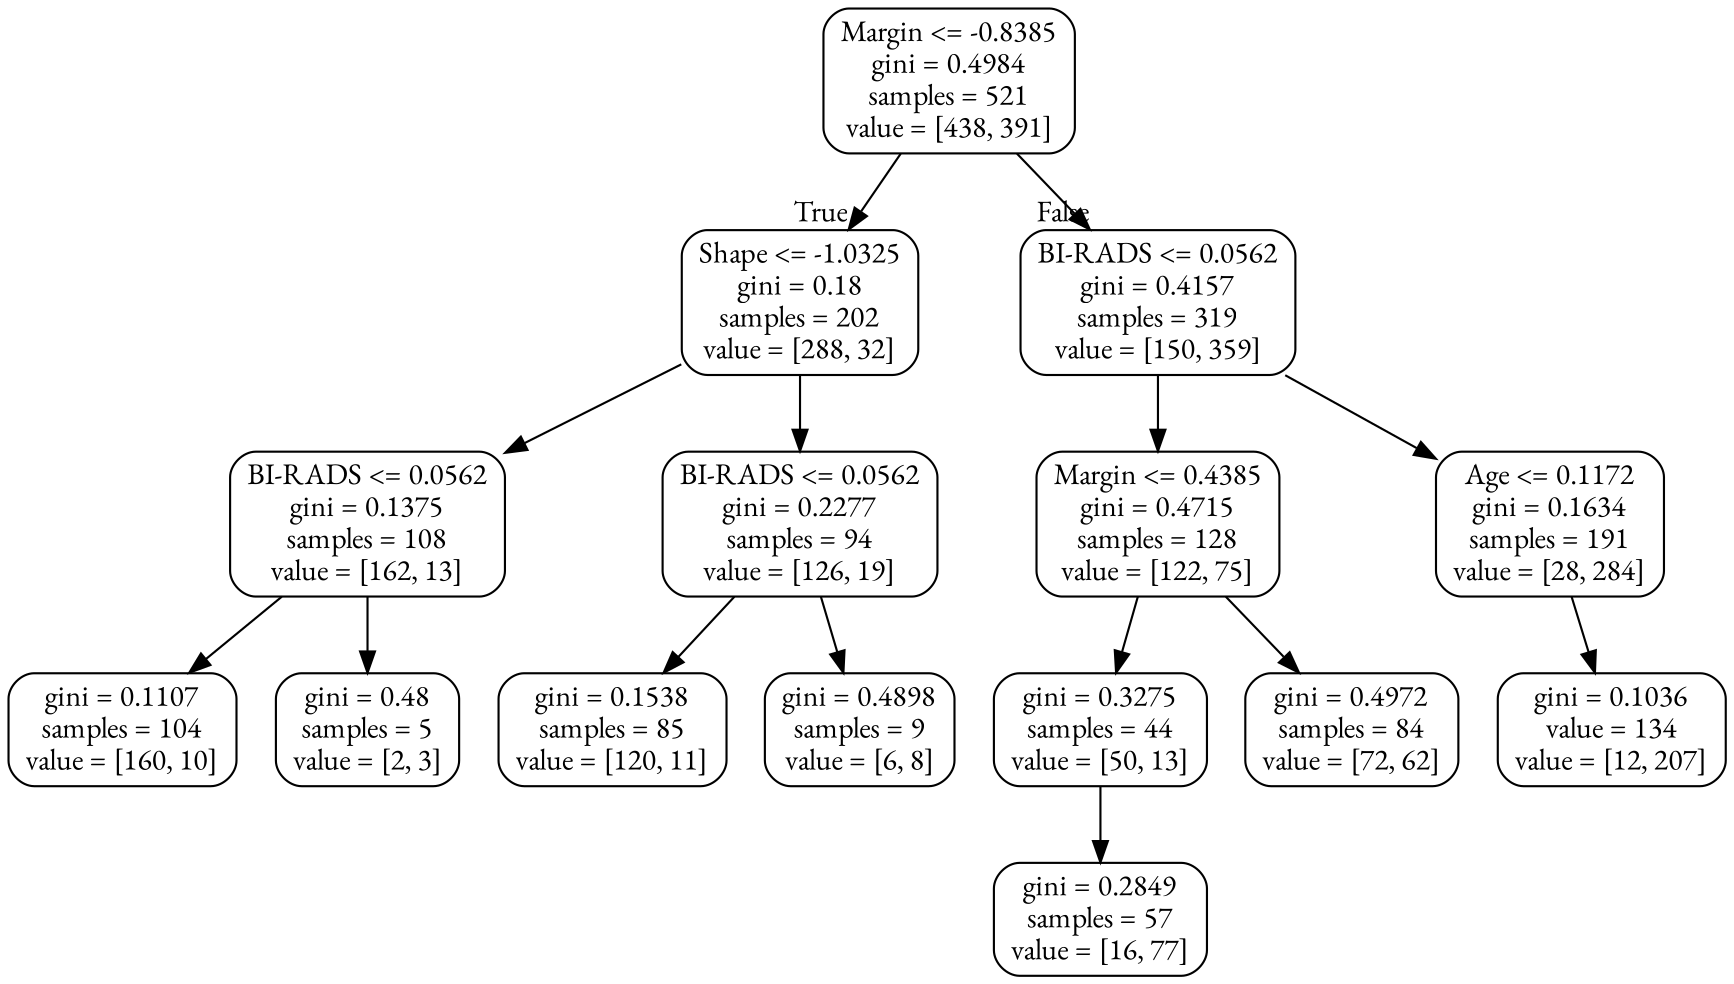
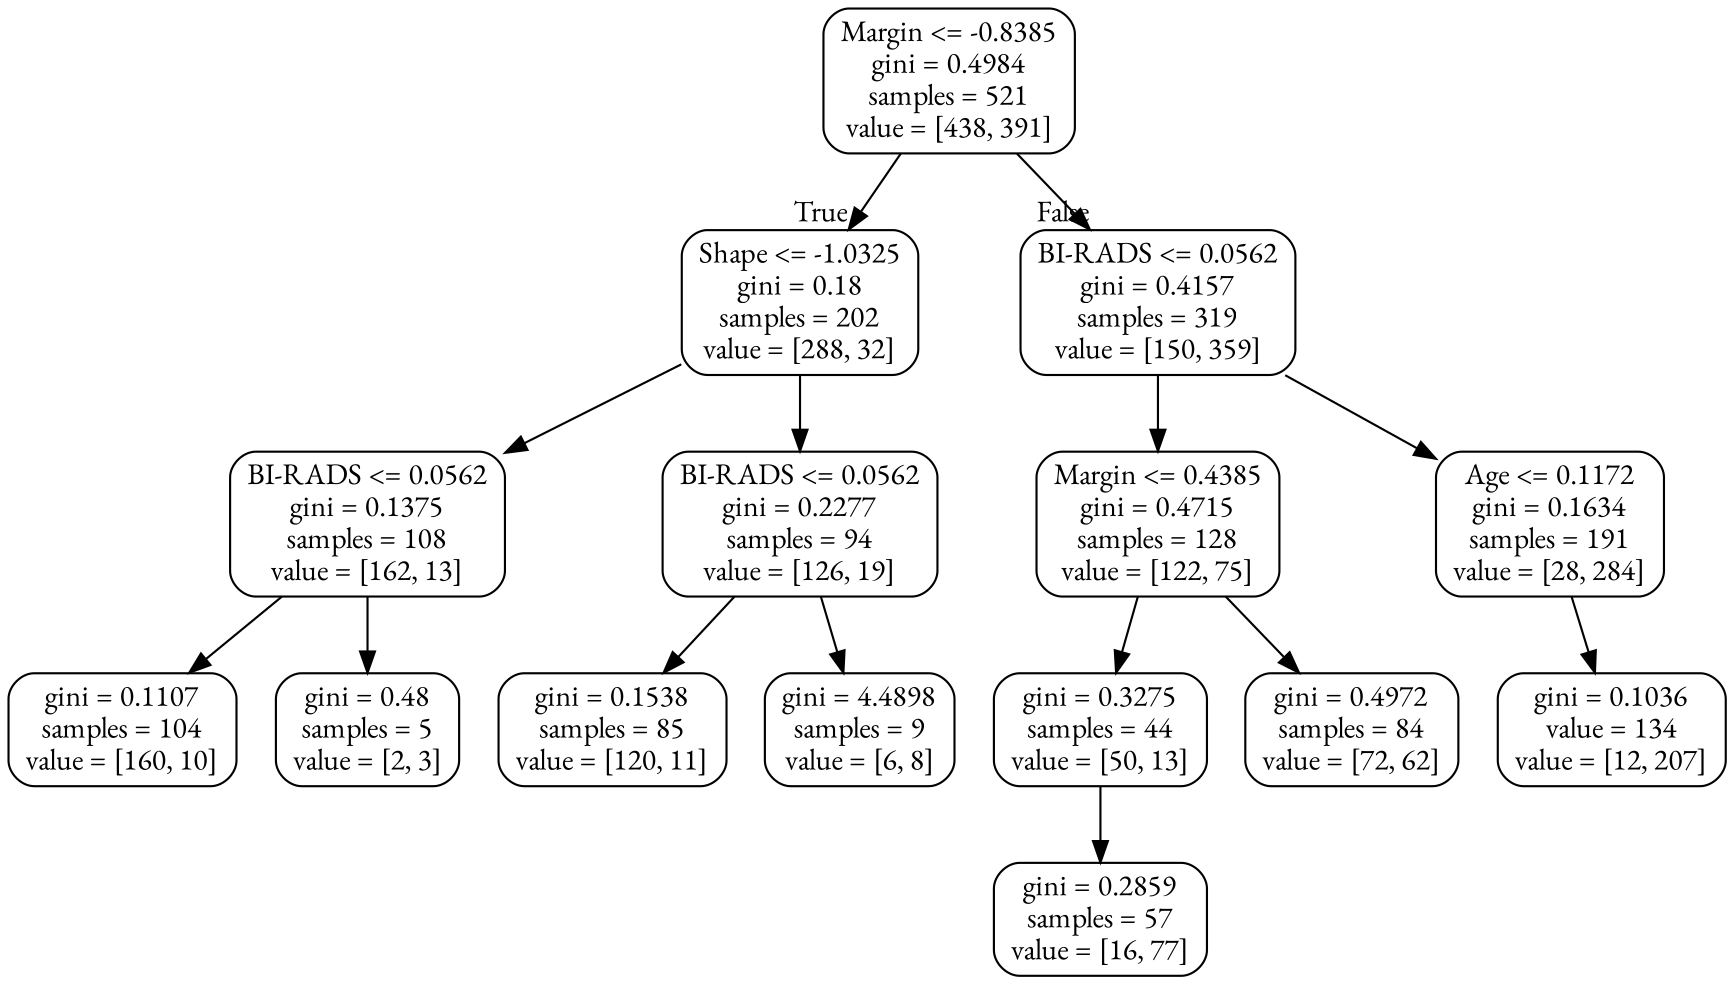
  digraph {
    fontname="EB Garamond"
    node [color=black fontname="EB Garamond" shape=box style=rounded]
    edge [fontname="EB Garamond"]
    n1 [label="Margin <= -0.8385\ngini = 0.4984\nsamples = 521\nvalue = [438, 391]"]
    n2 [label="Shape <= -1.0325\ngini = 0.18\nsamples = 202\nvalue = [288, 32]"]
    n3 [label="BI-RADS <= 0.0562\ngini = 0.4157\nsamples = 319\nvalue = [150, 359]"]
    n4 [label="BI-RADS <= 0.0562\ngini = 0.1375\nsamples = 108\nvalue = [162, 13]"]
    n5 [label="BI-RADS <= 0.0562\ngini = 0.2277\nsamples = 94\nvalue = [126, 19]"]
    n6 [label="Margin <= 0.4385\ngini = 0.4715\nsamples = 128\nvalue = [122, 75]"]
    n7 [label="Age <= 0.1172\ngini = 0.1634\nsamples = 191\nvalue = [28, 284]"]
    n8 [label="gini = 0.1107\nsamples = 104\nvalue = [160, 10]"]
    n9 [label="gini = 0.48\nsamples = 5\nvalue = [2, 3]"]
    n10 [label="gini = 0.1538\nsamples = 85\nvalue = [120, 11]"]
-   n11 [label="gini = 0.4898\nsamples = 9\nvalue = [6, 8]"]
+   n11 [label="gini = 4.4898\nsamples = 9\nvalue = [6, 8]"]
    n12 [label="gini = 0.3275\nsamples = 44\nvalue = [50, 13]"]
    n13 [label="gini = 0.4972\nsamples = 84\nvalue = [72, 62]"]
    n14 [label="gini = 0.1036\nvalue = 134\nvalue = [12, 207]"]
-   n15 [label="gini = 0.2849\nsamples = 57\nvalue = [16, 77]"]
+   n15 [label="gini = 0.2859\nsamples = 57\nvalue = [16, 77]"]
    n1 -> n2 [headlabel=True labelangle=45 labeldistance=2.5]
    n1 -> n3 [headlabel=False labelangle=-45 labeldistance=2.5]
    n2 -> n4
    n2 -> n5
    n3 -> n6
    n3 -> n7
    n4 -> n8
    n4 -> n9
    n5 -> n10
    n5 -> n11
    n6 -> n12
    n6 -> n13
    n7 -> n14
    n12 -> n15
  }
